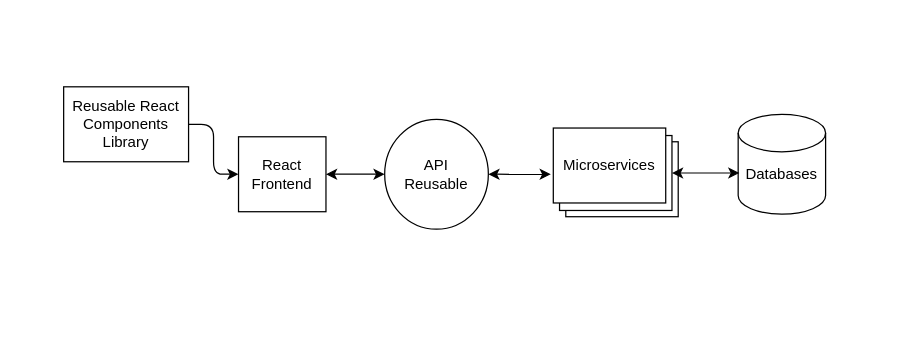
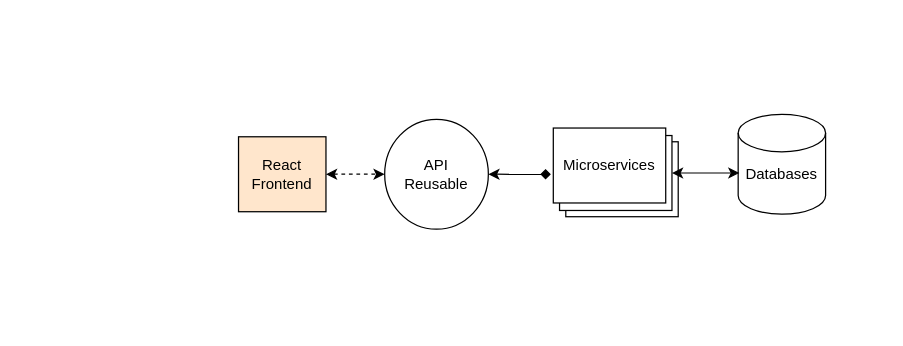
  <mxCell id="0" />
  <mxCell id="1" parent="0" />
  <mxCell id="2" value="" style="rounded=0;whiteSpace=wrap;html=1;fillColor=none;strokeColor=none;" vertex="1" parent="1"><mxGeometry x="20" y="20.5" width="680" height="234" as="geometry" /></mxCell>
- <mxCell id="3" value="&lt;div&gt;React &lt;br&gt;&lt;/div&gt;&lt;div&gt;Frontend&lt;/div&gt;" style="rounded=0;whiteSpace=wrap;html=1;" parent="1" vertex="1"><mxGeometry x="190" y="109" width="70" height="60" as="geometry" /></mxCell>
- <mxCell id="4" value="Reusable React Components Library" style="rounded=0;whiteSpace=wrap;html=1;" parent="1" vertex="1"><mxGeometry x="50" y="69" width="100" height="60" as="geometry" /></mxCell>
- <mxCell id="5" value="" style="endArrow=classic;html=1;entryX=0;entryY=0.5;entryDx=0;entryDy=0;exitX=1;exitY=0.5;exitDx=0;exitDy=0;" parent="1" source="4" target="3" edge="1"><mxGeometry width="50" height="50" relative="1" as="geometry"><mxPoint x="370" y="169" as="sourcePoint" /><mxPoint x="420" y="119" as="targetPoint" /><Array as="points"><mxPoint x="170" y="99" /><mxPoint x="170" y="139" /></Array></mxGeometry></mxCell>
+ <mxCell id="3" value="&lt;div&gt;React &lt;br&gt;&lt;/div&gt;&lt;div&gt;Frontend&lt;/div&gt;" style="rounded=0;whiteSpace=wrap;html=1;fillColor=#ffe6cc;" parent="1" vertex="1"><mxGeometry x="190" y="109" width="70" height="60" as="geometry" /></mxCell>
  <mxCell id="6" value="" style="group" parent="1" vertex="1" connectable="0"><mxGeometry x="442" y="102" width="100" height="71" as="geometry" /></mxCell>
  <mxCell id="7" value="" style="rounded=0;whiteSpace=wrap;html=1;strokeColor=#000000;fillColor=#ffffff;" parent="6" vertex="1"><mxGeometry x="10" y="11" width="90" height="60" as="geometry" /></mxCell>
  <mxCell id="8" value="" style="rounded=0;whiteSpace=wrap;html=1;strokeColor=#000000;fillColor=#ffffff;" parent="6" vertex="1"><mxGeometry x="5" y="6" width="90" height="60" as="geometry" /></mxCell>
  <mxCell id="9" value="Microservices" style="rounded=0;whiteSpace=wrap;html=1;strokeColor=#000000;fillColor=#ffffff;" parent="6" vertex="1"><mxGeometry width="90" height="60" as="geometry" /></mxCell>
  <mxCell id="10" value="&lt;br&gt;Databases" style="shape=cylinder2;whiteSpace=wrap;html=1;boundedLbl=1;backgroundOutline=1;size=15;strokeColor=#000000;fillColor=#ffffff;" parent="1" vertex="1"><mxGeometry x="590" y="91" width="70" height="80" as="geometry" /></mxCell>
  <mxCell id="11" value="&lt;div&gt;API &lt;br&gt;&lt;/div&gt;&lt;div&gt;Reusable&lt;/div&gt;" style="ellipse;whiteSpace=wrap;html=1;" vertex="1" parent="1"><mxGeometry x="307" y="95" width="83" height="88" as="geometry" /></mxCell>
- <mxCell id="12" value="" style="endArrow=classic;startArrow=classic;html=1;entryX=0;entryY=0.5;entryDx=0;entryDy=0;exitX=1;exitY=0.5;exitDx=0;exitDy=0;" edge="1" parent="1" source="3" target="11"><mxGeometry width="50" height="50" relative="1" as="geometry"><mxPoint x="560" y="285" as="sourcePoint" /><mxPoint x="610" y="235" as="targetPoint" /></mxGeometry></mxCell>
- <mxCell id="13" value="" style="endArrow=classic;startArrow=classic;html=1;entryX=-0.022;entryY=0.617;entryDx=0;entryDy=0;exitX=1;exitY=0.5;exitDx=0;exitDy=0;entryPerimeter=0;" edge="1" parent="1" source="11" target="9"><mxGeometry width="50" height="50" relative="1" as="geometry"><mxPoint x="537" y="285" as="sourcePoint" /><mxPoint x="587" y="235" as="targetPoint" /></mxGeometry></mxCell>
+ <mxCell id="12" value="" style="endArrow=classic;startArrow=classic;html=1;entryX=0;entryY=0.5;entryDx=0;entryDy=0;exitX=1;exitY=0.5;exitDx=0;exitDy=0;dashed=1;" edge="1" parent="1" source="3" target="11"><mxGeometry width="50" height="50" relative="1" as="geometry"><mxPoint x="560" y="285" as="sourcePoint" /><mxPoint x="610" y="235" as="targetPoint" /></mxGeometry></mxCell>
+ <mxCell id="13" value="" style="endArrow=diamond;startArrow=classic;html=1;entryX=-0.022;entryY=0.617;entryDx=0;entryDy=0;exitX=1;exitY=0.5;exitDx=0;exitDy=0;entryPerimeter=0;" edge="1" parent="1" source="11" target="9"><mxGeometry width="50" height="50" relative="1" as="geometry"><mxPoint x="537" y="285" as="sourcePoint" /><mxPoint x="587" y="235" as="targetPoint" /></mxGeometry></mxCell>
  <mxCell id="14" value="" style="endArrow=classic;startArrow=classic;html=1;exitX=1;exitY=0.5;exitDx=0;exitDy=0;" edge="1" parent="1" source="8"><mxGeometry width="50" height="50" relative="1" as="geometry"><mxPoint x="560" y="185" as="sourcePoint" /><mxPoint x="591" y="138" as="targetPoint" /></mxGeometry></mxCell>
